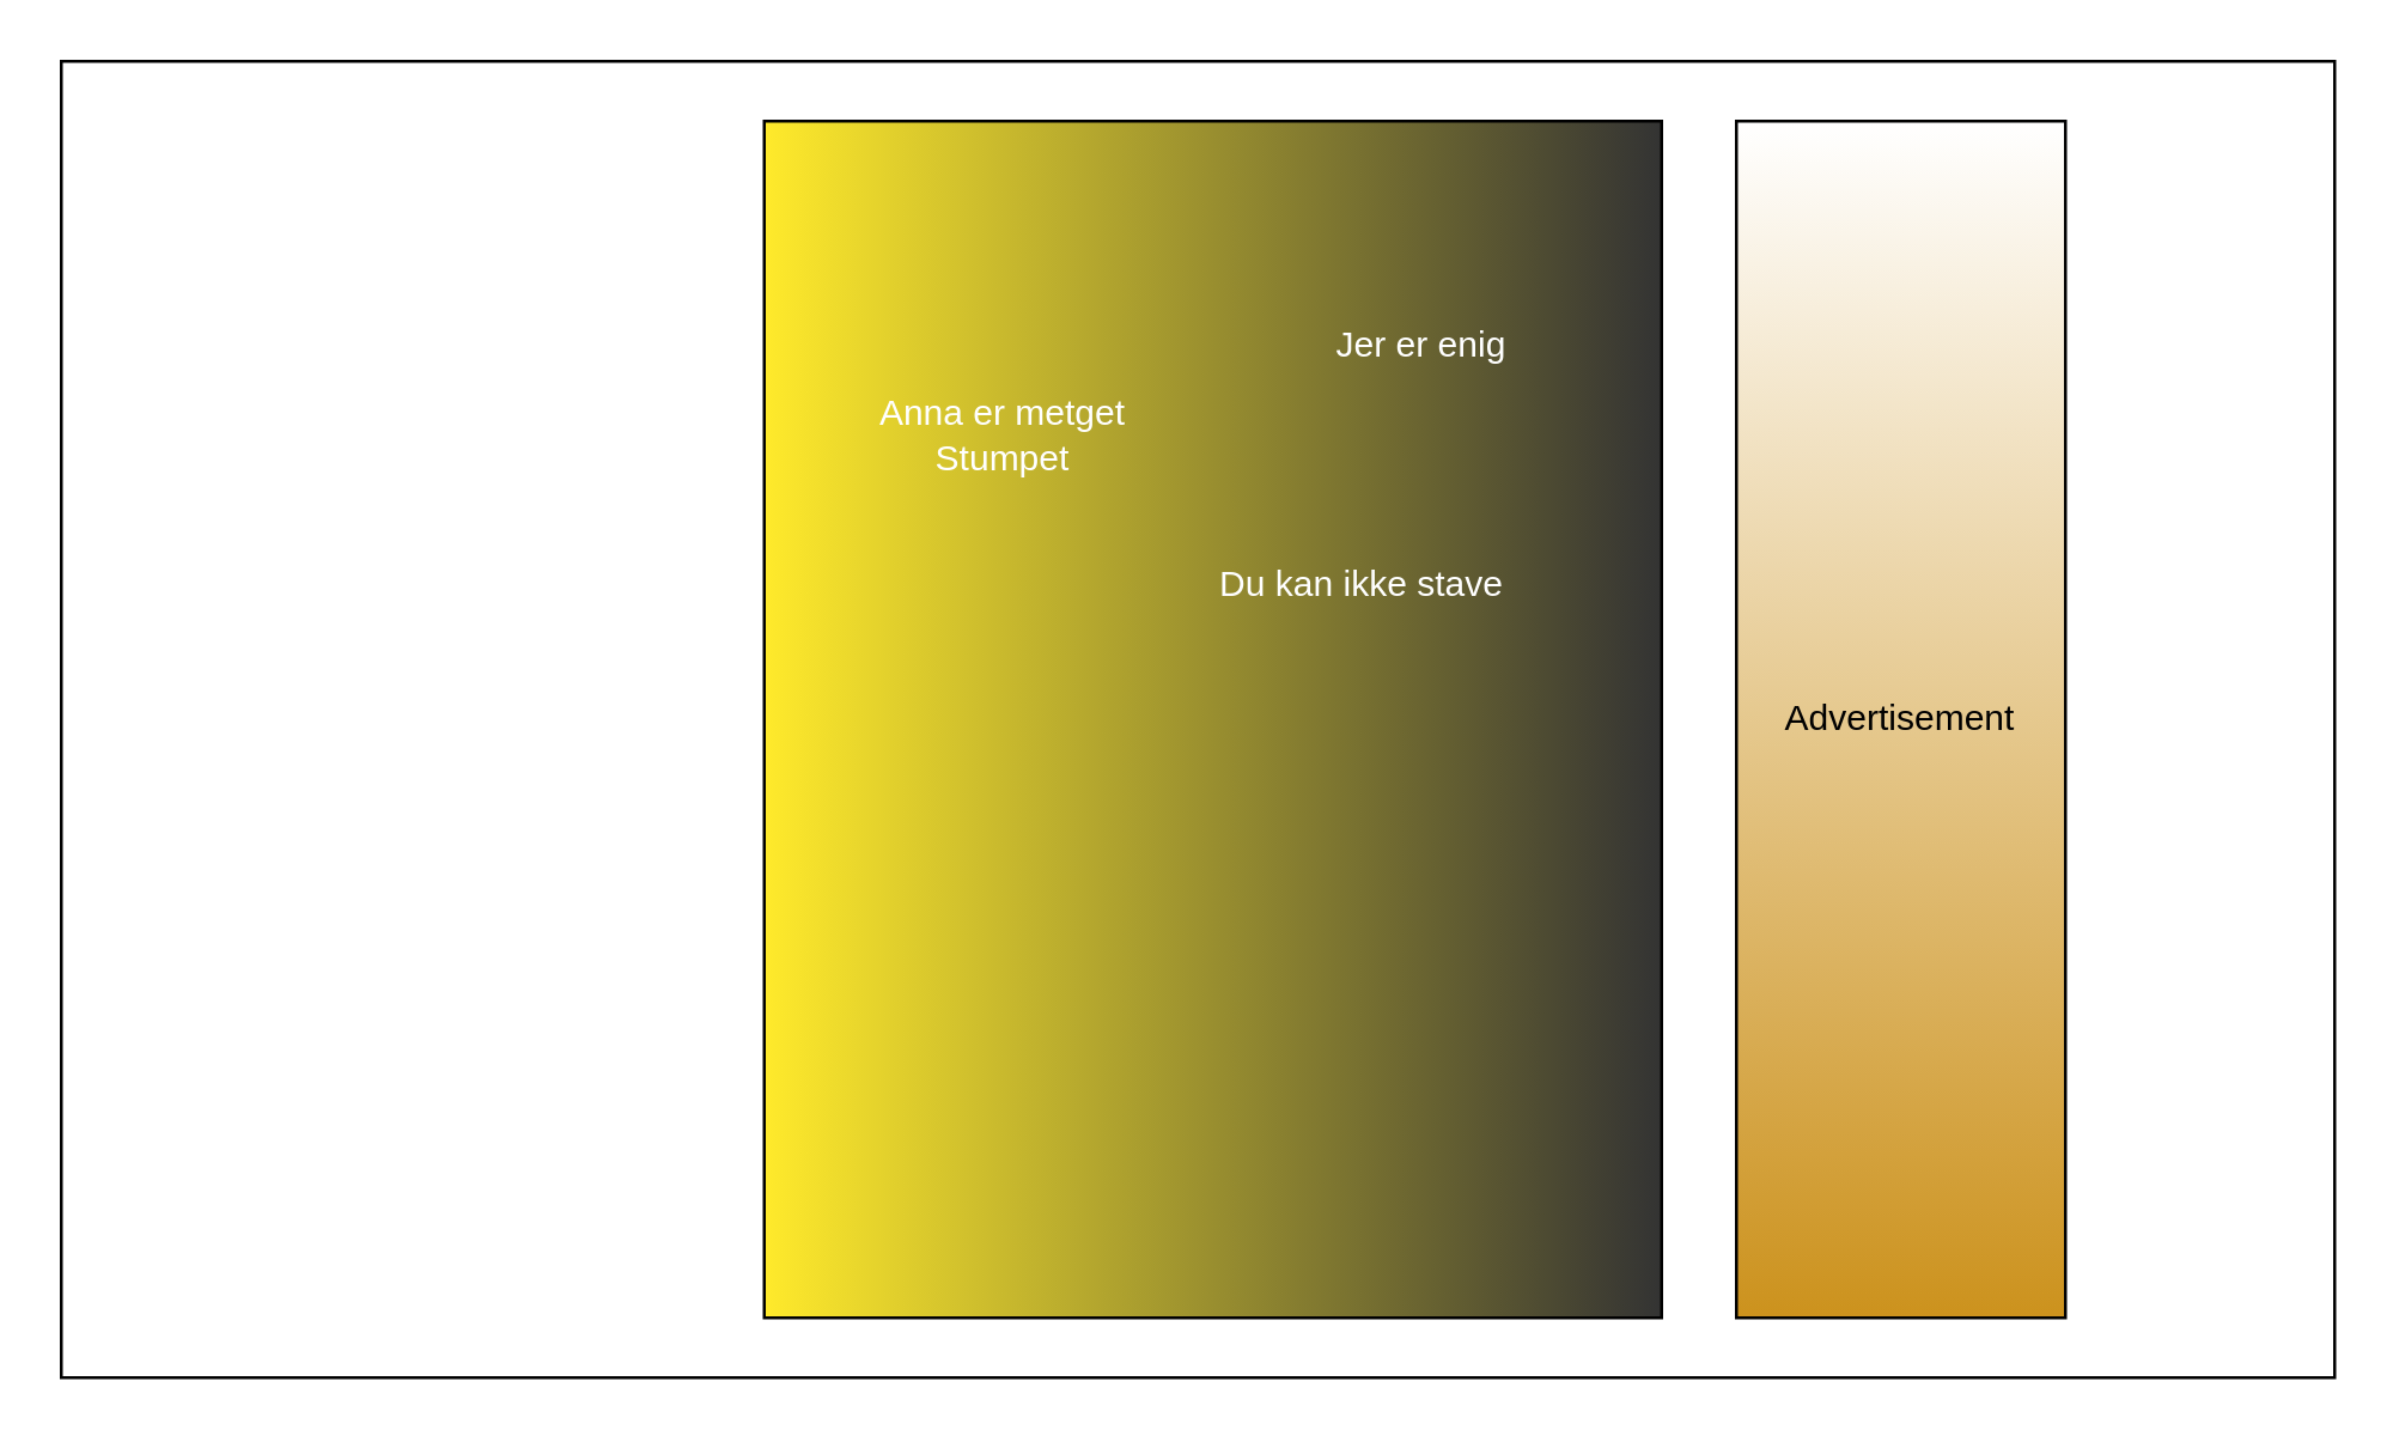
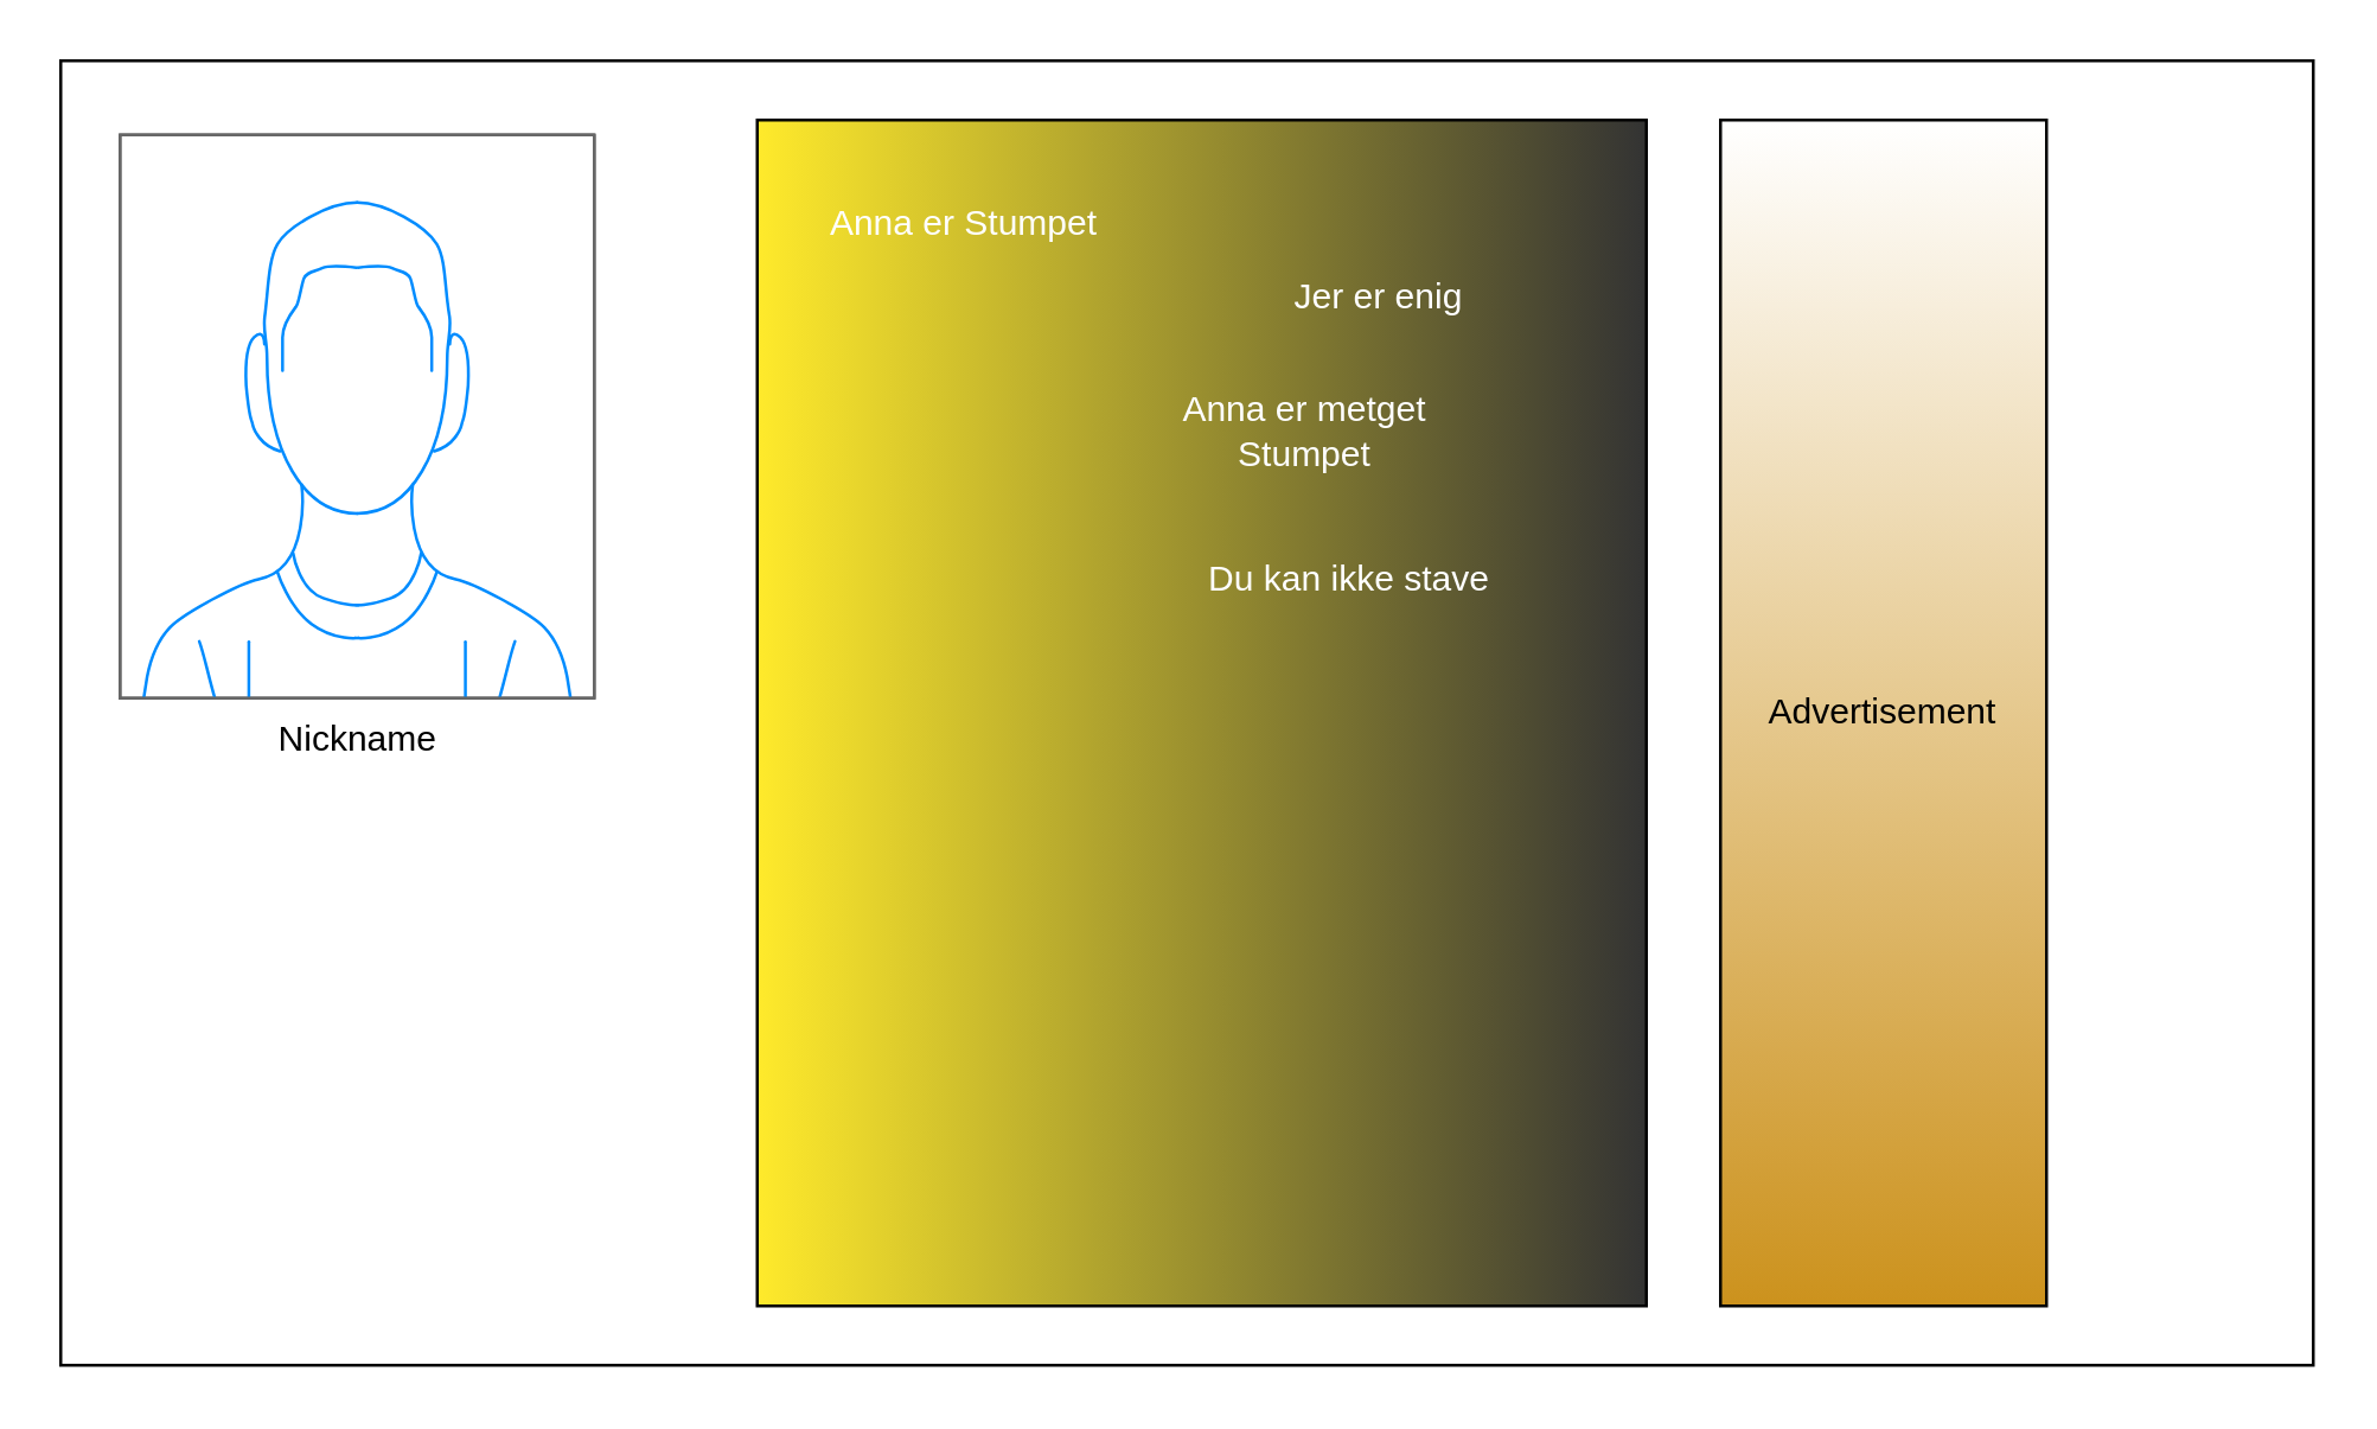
  <mxCell id="0" />
  <mxCell id="1" parent="0" />
  <mxCell id="2" value="" style="rounded=0;whiteSpace=wrap;html=1;" vertex="1" parent="1"><mxGeometry x="20" y="20" width="760" height="440" as="geometry" /></mxCell>
  <mxCell id="3" value="" style="rounded=0;whiteSpace=wrap;html=1;fillColor=#FFEA2B;gradientColor=#333333;gradientDirection=east;" vertex="1" parent="1"><mxGeometry x="255" y="40" width="300" height="400" as="geometry" /></mxCell>
- <mxCell id="5" value="Jer er enig" style="text;html=1;align=center;verticalAlign=middle;whiteSpace=wrap;rounded=0;fontColor=#FFFFFF;" vertex="1" parent="1"><mxGeometry x="415" y="105" width="120" height="20" as="geometry" /></mxCell>
- <mxCell id="6" value="Anna er metget Stumpet" style="text;html=1;align=center;verticalAlign=middle;whiteSpace=wrap;rounded=0;fontColor=#FFFFFF;" vertex="1" parent="1"><mxGeometry x="275" y="135" width="120" height="20" as="geometry" /></mxCell>
+ <mxCell id="4" value="Anna er Stumpet" style="text;html=1;align=center;verticalAlign=middle;whiteSpace=wrap;rounded=0;fontColor=#FFFFFF;" vertex="1" parent="1"><mxGeometry x="265" y="65" width="120" height="20" as="geometry" /></mxCell>
+ <mxCell id="5" value="Jer er enig" style="text;html=1;align=center;verticalAlign=middle;whiteSpace=wrap;rounded=0;fontColor=#FFFFFF;" vertex="1" parent="1"><mxGeometry x="405" y="90" width="120" height="20" as="geometry" /></mxCell>
+ <mxCell id="6" value="Anna er metget Stumpet" style="text;html=1;align=center;verticalAlign=middle;whiteSpace=wrap;rounded=0;fontColor=#FFFFFF;" vertex="1" parent="1"><mxGeometry x="380" y="135" width="120" height="20" as="geometry" /></mxCell>
  <mxCell id="7" value="Du kan ikke stave&lt;br&gt;" style="text;html=1;align=center;verticalAlign=middle;whiteSpace=wrap;rounded=0;fontColor=#FFFFFF;" vertex="1" parent="1"><mxGeometry x="395" y="185" width="120" height="20" as="geometry" /></mxCell>
+ <mxCell id="8" value="Nickname" style="verticalLabelPosition=bottom;shadow=0;dashed=0;align=center;html=1;verticalAlign=top;strokeWidth=1;shape=mxgraph.mockup.containers.userMale;strokeColor=#666666;strokeColor2=#008cff;fillColor=#ffffff;gradientColor=#CC00CC;fontColor=#000000;" vertex="1" parent="1"><mxGeometry x="40" y="45" width="160" height="190" as="geometry" /></mxCell>
  <mxCell id="9" value="Advertisement" style="rounded=0;whiteSpace=wrap;html=1;fillColor=#ffffff;gradientColor=#CC921D;fontColor=#000000;" vertex="1" parent="1"><mxGeometry x="580" y="40" width="110" height="400" as="geometry" /></mxCell>
